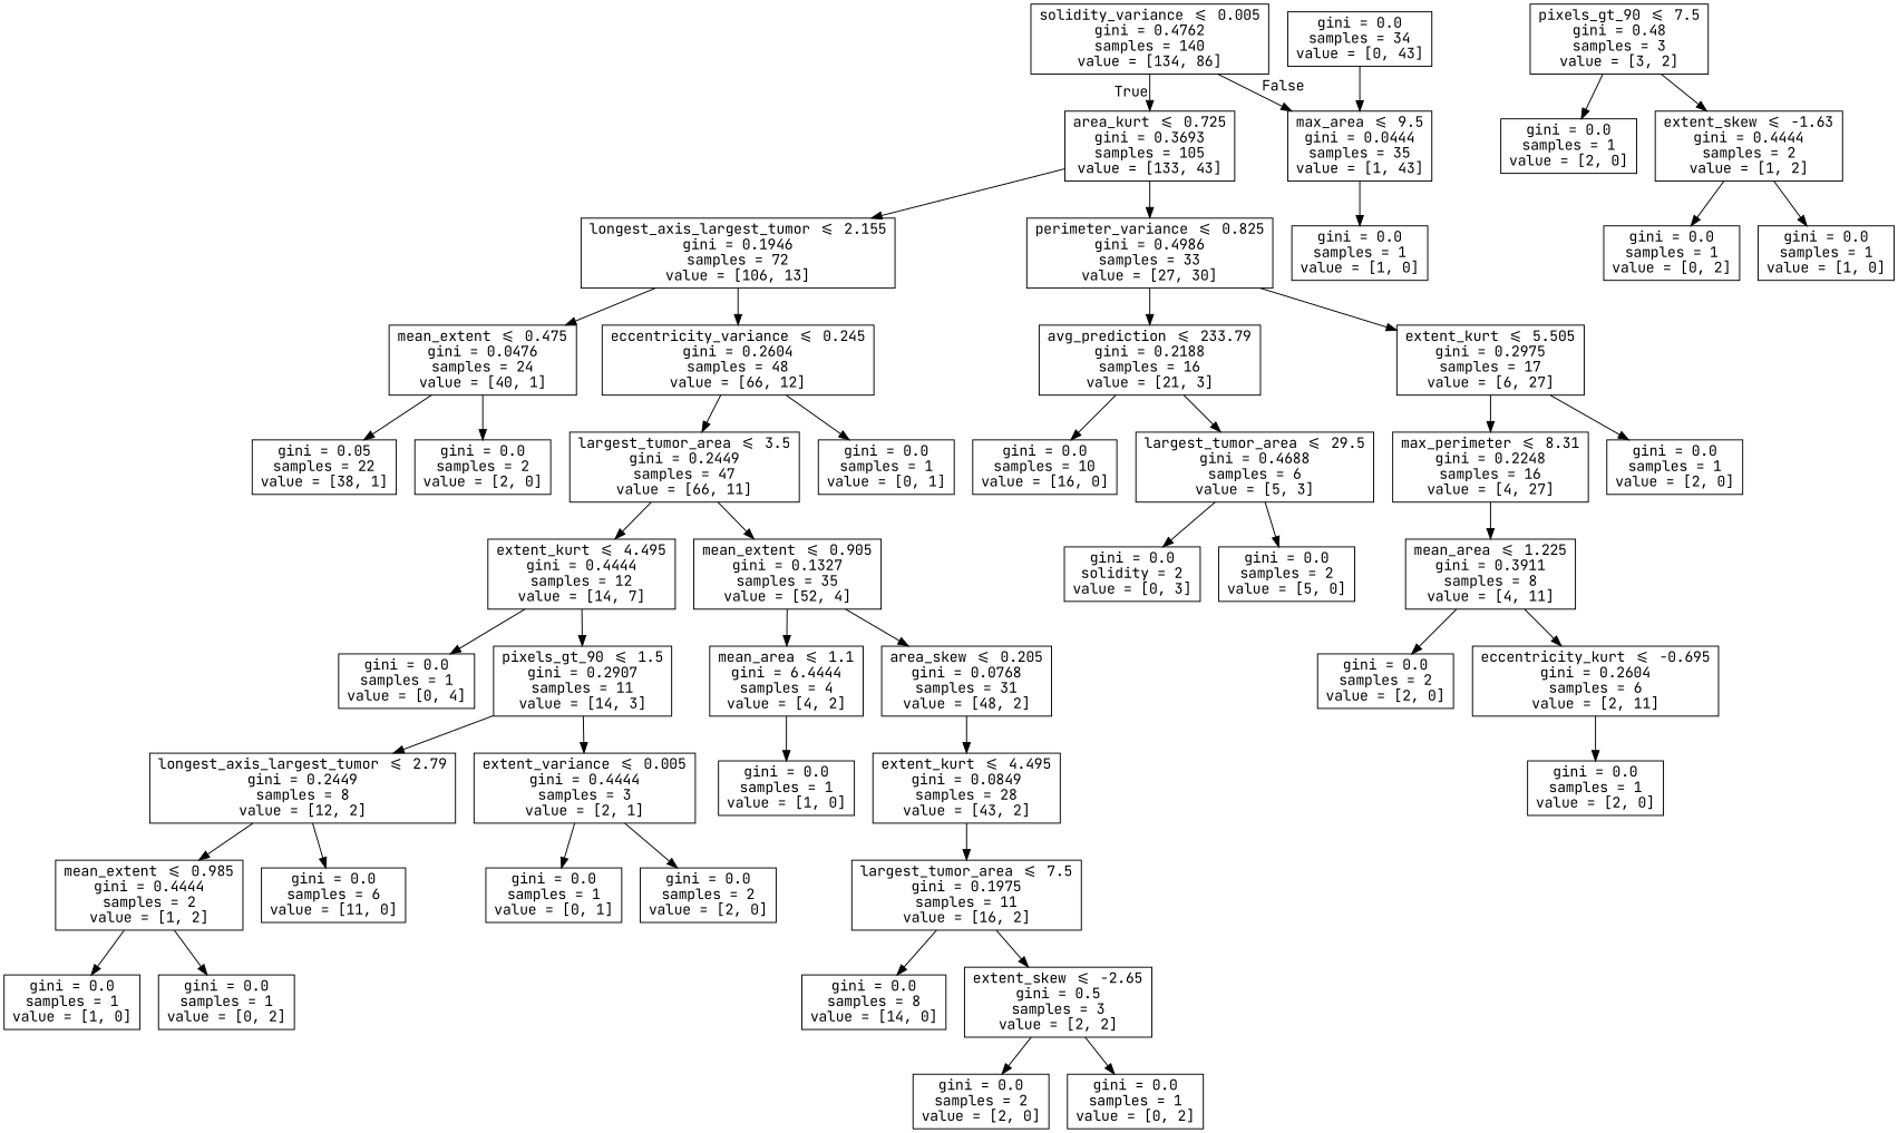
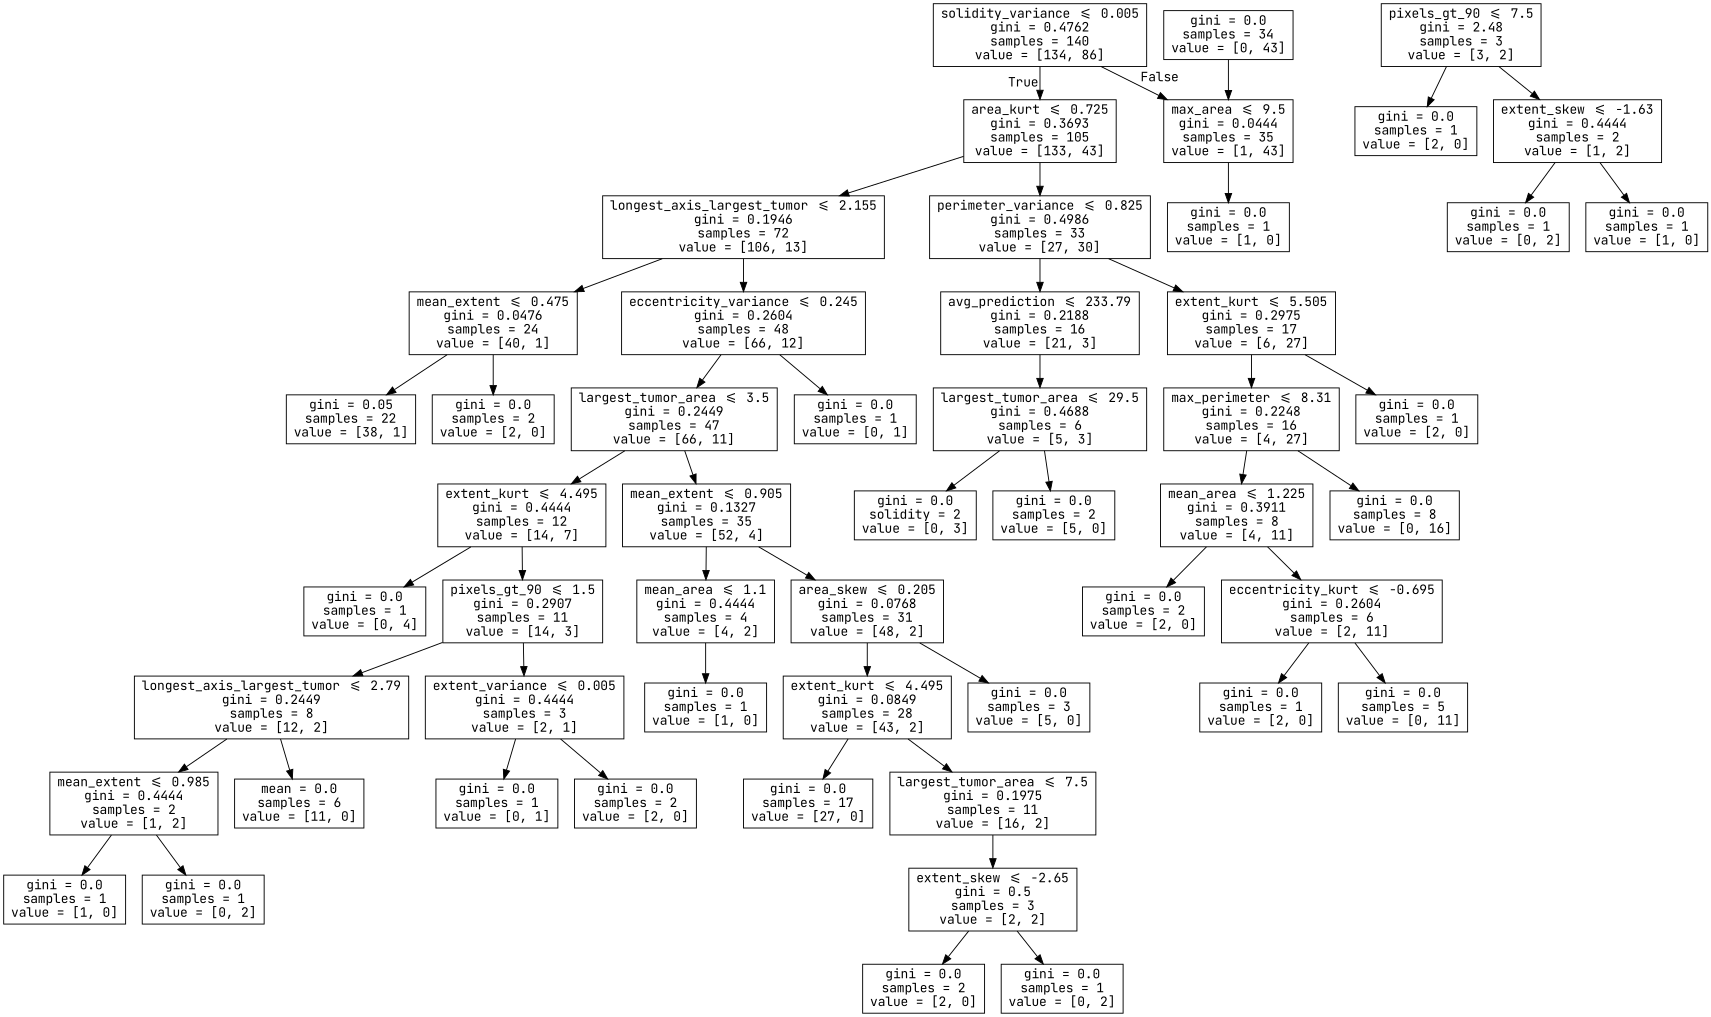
  digraph {
    fontname="JetBrains Mono"
    node [fontname="JetBrains Mono" shape=box]
    edge [fontname="JetBrains Mono"]
    n1 [label="solidity_variance <= 0.005\ngini = 0.4762\nsamples = 140\nvalue = [134, 86]"]
    n2 [label="area_kurt <= 0.725\ngini = 0.3693\nsamples = 105\nvalue = [133, 43]"]
    n3 [label="max_area <= 9.5\ngini = 0.0444\nsamples = 35\nvalue = [1, 43]"]
    n4 [label="longest_axis_largest_tumor <= 2.155\ngini = 0.1946\nsamples = 72\nvalue = [106, 13]"]
    n5 [label="perimeter_variance <= 0.825\ngini = 0.4986\nsamples = 33\nvalue = [27, 30]"]
    n6 [label="gini = 0.0\nsamples = 1\nvalue = [1, 0]"]
    n7 [label="mean_extent <= 0.475\ngini = 0.0476\nsamples = 24\nvalue = [40, 1]"]
    n8 [label="eccentricity_variance <= 0.245\ngini = 0.2604\nsamples = 48\nvalue = [66, 12]"]
    n9 [label="avg_prediction <= 233.79\ngini = 0.2188\nsamples = 16\nvalue = [21, 3]"]
    n10 [label="extent_kurt <= 5.505\ngini = 0.2975\nsamples = 17\nvalue = [6, 27]"]
    n11 [label="gini = 0.05\nsamples = 22\nvalue = [38, 1]"]
    n12 [label="gini = 0.0\nsamples = 2\nvalue = [2, 0]"]
    n13 [label="largest_tumor_area <= 3.5\ngini = 0.2449\nsamples = 47\nvalue = [66, 11]"]
    n14 [label="gini = 0.0\nsamples = 1\nvalue = [0, 1]"]
    n15 [label="extent_kurt <= 4.495\ngini = 0.4444\nsamples = 12\nvalue = [14, 7]"]
    n16 [label="mean_extent <= 0.905\ngini = 0.1327\nsamples = 35\nvalue = [52, 4]"]
    n17 [label="gini = 0.0\nsamples = 1\nvalue = [0, 4]"]
    n18 [label="pixels_gt_90 <= 1.5\ngini = 0.2907\nsamples = 11\nvalue = [14, 3]"]
-   n19 [label="mean_area <= 1.1\ngini = 6.4444\nsamples = 4\nvalue = [4, 2]"]
+   n19 [label="mean_area <= 1.1\ngini = 0.4444\nsamples = 4\nvalue = [4, 2]"]
    n20 [label="area_skew <= 0.205\ngini = 0.0768\nsamples = 31\nvalue = [48, 2]"]
    n21 [label="longest_axis_largest_tumor <= 2.79\ngini = 0.2449\nsamples = 8\nvalue = [12, 2]"]
    n22 [label="extent_variance <= 0.005\ngini = 0.4444\nsamples = 3\nvalue = [2, 1]"]
    n23 [label="mean_extent <= 0.985\ngini = 0.4444\nsamples = 2\nvalue = [1, 2]"]
-   n24 [label="gini = 0.0\nsamples = 6\nvalue = [11, 0]"]
+   n24 [label="mean = 0.0\nsamples = 6\nvalue = [11, 0]"]
    n25 [label="gini = 0.0\nsamples = 1\nvalue = [0, 1]"]
    n26 [label="gini = 0.0\nsamples = 2\nvalue = [2, 0]"]
    n27 [label="gini = 0.0\nsamples = 1\nvalue = [1, 0]"]
    n28 [label="gini = 0.0\nsamples = 1\nvalue = [0, 2]"]
    n29 [label="gini = 0.0\nsamples = 1\nvalue = [1, 0]"]
    n30 [label="extent_kurt <= 4.495\ngini = 0.0849\nsamples = 28\nvalue = [43, 2]"]
-   n32 [label="pixels_gt_90 <= 7.5\ngini = 0.48\nsamples = 3\nvalue = [3, 2]"]
+   n31 [label="gini = 0.0\nsamples = 3\nvalue = [5, 0]"]
+   n32 [label="pixels_gt_90 <= 7.5\ngini = 2.48\nsamples = 3\nvalue = [3, 2]"]
    n33 [label="gini = 0.0\nsamples = 1\nvalue = [2, 0]"]
    n34 [label="extent_skew <= -1.63\ngini = 0.4444\nsamples = 2\nvalue = [1, 2]"]
    n35 [label="gini = 0.0\nsamples = 1\nvalue = [0, 2]"]
    n36 [label="gini = 0.0\nsamples = 1\nvalue = [1, 0]"]
+   n37 [label="gini = 0.0\nsamples = 17\nvalue = [27, 0]"]
    n38 [label="largest_tumor_area <= 7.5\ngini = 0.1975\nsamples = 11\nvalue = [16, 2]"]
-   n39 [label="gini = 0.0\nsamples = 8\nvalue = [14, 0]"]
    n40 [label="extent_skew <= -2.65\ngini = 0.5\nsamples = 3\nvalue = [2, 2]"]
    n41 [label="gini = 0.0\nsamples = 2\nvalue = [2, 0]"]
    n42 [label="gini = 0.0\nsamples = 1\nvalue = [0, 2]"]
-   n43 [label="gini = 0.0\nsamples = 10\nvalue = [16, 0]"]
    n44 [label="largest_tumor_area <= 29.5\ngini = 0.4688\nsamples = 6\nvalue = [5, 3]"]
    n45 [label="max_perimeter <= 8.31\ngini = 0.2248\nsamples = 16\nvalue = [4, 27]"]
    n46 [label="gini = 0.0\nsamples = 1\nvalue = [2, 0]"]
    n47 [label="gini = 0.0\nsolidity = 2\nvalue = [0, 3]"]
    n48 [label="gini = 0.0\nsamples = 2\nvalue = [5, 0]"]
    n49 [label="mean_area <= 1.225\ngini = 0.3911\nsamples = 8\nvalue = [4, 11]"]
+   n50 [label="gini = 0.0\nsamples = 8\nvalue = [0, 16]"]
    n51 [label="gini = 0.0\nsamples = 2\nvalue = [2, 0]"]
    n52 [label="eccentricity_kurt <= -0.695\ngini = 0.2604\nsamples = 6\nvalue = [2, 11]"]
    n53 [label="gini = 0.0\nsamples = 1\nvalue = [2, 0]"]
+   n54 [label="gini = 0.0\nsamples = 5\nvalue = [0, 11]"]
    n55 [label="gini = 0.0\nsamples = 34\nvalue = [0, 43]"]
    n1 -> n2 [headlabel=True labelangle=45 labeldistance=2.5]
    n1 -> n3 [headlabel=False labelangle=-45 labeldistance=2.5]
    n2 -> n4
    n2 -> n5
    n3 -> n6
    n4 -> n7
    n4 -> n8
    n5 -> n9
    n5 -> n10
    n7 -> n11
    n7 -> n12
    n8 -> n13
    n8 -> n14
-   n9 -> n43
    n9 -> n44
    n10 -> n45
    n10 -> n46
    n13 -> n15
    n13 -> n16
    n15 -> n17
    n15 -> n18
    n16 -> n19
    n16 -> n20
    n18 -> n21
    n18 -> n22
    n19 -> n29
    n20 -> n30
+   n20 -> n31
    n21 -> n23
    n21 -> n24
    n22 -> n25
    n22 -> n26
    n23 -> n27
    n23 -> n28
+   n30 -> n37
    n30 -> n38
    n32 -> n33
    n32 -> n34
    n34 -> n35
    n34 -> n36
-   n38 -> n39
    n38 -> n40
    n40 -> n41
    n40 -> n42
    n44 -> n47
    n44 -> n48
    n45 -> n49
+   n45 -> n50
    n49 -> n51
    n49 -> n52
    n52 -> n53
+   n52 -> n54
    n55 -> n3
  }
